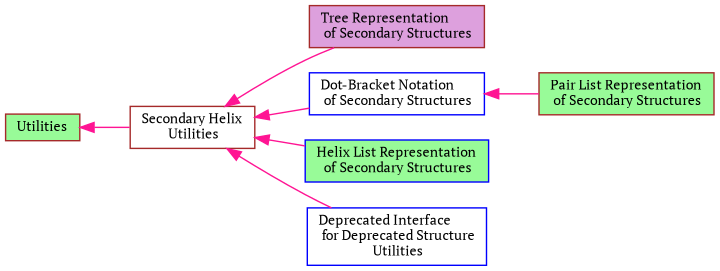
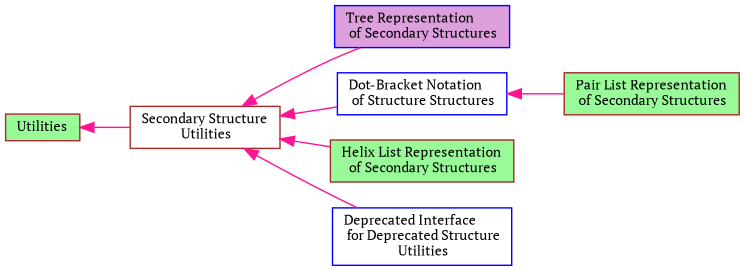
  digraph {
    fontname="PT Serif"
    rankdir=LR
    node [color=brown fillcolor=palegreen fontname="PT Serif" fontsize=10 shape=box style=filled]
    edge [color=deeppink dir=back fontname="PT Serif" fontsize=10 labelfontname=Helvetica labelfontsize=10 shape=plaintext style=solid]
    n1 [height=0.2 label="Pair List Representation\l of Secondary Structures" width=0.4]
-   n2 [fillcolor=plum height=0.2 label="Tree Representation\l of Secondary Structures" width=0.4]
-   n3 [color=blue fillcolor=white height=0.2 label="Dot-Bracket Notation\l of Secondary Structures" width=0.4]
-   n4 [fillcolor=white fontcolor=black height=0.2 label="Secondary Helix\l Utilities" width=0.4]
-   n5 [color=blue height=0.2 label="Helix List Representation\l of Secondary Structures" width=0.4]
+   n2 [color=blue fillcolor=plum height=0.2 label="Tree Representation\l of Secondary Structures" width=0.4]
+   n3 [color=blue fillcolor=white height=0.2 label="Dot-Bracket Notation\l of Structure Structures" width=0.4]
+   n4 [fillcolor=white fontcolor=black height=0.2 label="Secondary Structure\l Utilities" width=0.4]
+   n5 [height=0.2 label="Helix List Representation\l of Secondary Structures" width=0.4]
    n6 [color=blue fillcolor=white height=0.2 label="Deprecated Interface\l for Deprecated Structure\l Utilities" width=0.4]
    n7 [height=0.2 label=Utilities width=0.4]
    n3 -> n1
    n4 -> n2
    n4 -> n3
    n4 -> n5
    n4 -> n6
    n7 -> n4
  }
